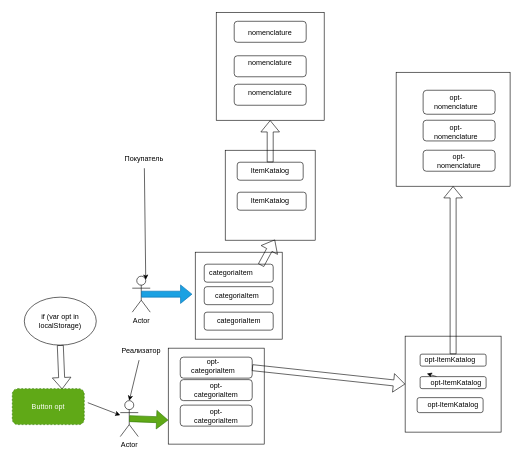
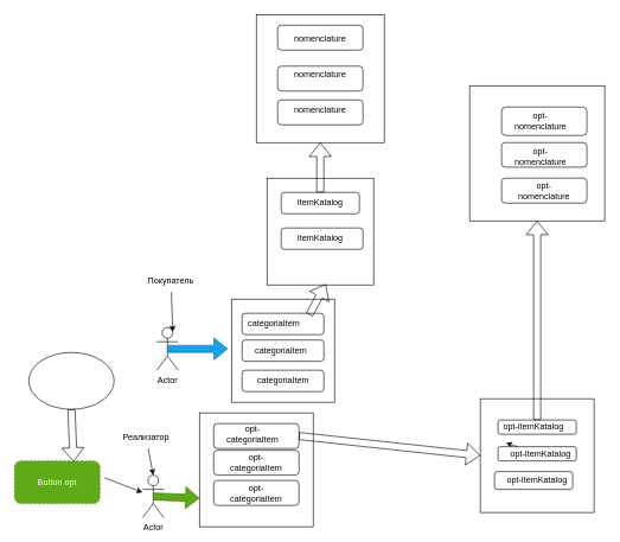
  <mxCell id="0" />
  <mxCell id="1" parent="0" />
  <mxCell id="2" value="Actor" style="shape=umlActor;verticalLabelPosition=bottom;verticalAlign=top;html=1;outlineConnect=0;" parent="1" vertex="1"><mxGeometry x="220" y="460" width="30" height="60" as="geometry" /></mxCell>
  <mxCell id="3" value="" style="whiteSpace=wrap;html=1;aspect=fixed;" parent="1" vertex="1"><mxGeometry x="360" y="20" width="180" height="180" as="geometry" /></mxCell>
  <mxCell id="4" value="Actor" style="shape=umlActor;verticalLabelPosition=bottom;verticalAlign=top;html=1;outlineConnect=0;" parent="1" vertex="1"><mxGeometry y="667.5" width="30" height="60" as="geometry" x="200" /></mxCell>
  <mxCell id="5" value="" style="whiteSpace=wrap;html=1;aspect=fixed;" parent="1" vertex="1"><mxGeometry x="660" y="120" width="190" height="190" as="geometry" /></mxCell>
  <mxCell id="6" value="" style="rounded=1;whiteSpace=wrap;html=1;" parent="1" vertex="1"><mxGeometry x="705" y="250" width="120" height="35" as="geometry" /></mxCell>
  <mxCell id="7" value="" style="rounded=1;whiteSpace=wrap;html=1;" parent="1" vertex="1"><mxGeometry x="705" y="200" width="120" height="34.5" as="geometry" /></mxCell>
  <mxCell id="8" value="" style="rounded=1;whiteSpace=wrap;html=1;" parent="1" vertex="1"><mxGeometry x="705" y="150" width="120" height="40" as="geometry" /></mxCell>
  <mxCell id="9" value="opt-nomenclature" style="text;html=1;strokeColor=none;fillColor=none;align=center;verticalAlign=middle;whiteSpace=wrap;rounded=0;" parent="1" vertex="1"><mxGeometry x="730" y="252.5" width="70" height="30" as="geometry" /></mxCell>
  <mxCell id="10" value="opt-nomenclature" style="text;html=1;strokeColor=none;fillColor=none;align=center;verticalAlign=middle;whiteSpace=wrap;rounded=0;" parent="1" vertex="1"><mxGeometry x="725" y="205" width="70" height="30" as="geometry" /></mxCell>
  <mxCell id="11" value="opt-nomenclature" style="text;html=1;strokeColor=none;fillColor=none;align=center;verticalAlign=middle;whiteSpace=wrap;rounded=0;" parent="1" vertex="1"><mxGeometry x="725" y="155" width="70" height="30" as="geometry" /></mxCell>
  <mxCell id="12" value="" style="rounded=1;whiteSpace=wrap;html=1;" parent="1" vertex="1"><mxGeometry x="390" y="140" width="120" height="35" as="geometry" /></mxCell>
  <mxCell id="13" value="" style="rounded=1;whiteSpace=wrap;html=1;" parent="1" vertex="1"><mxGeometry x="390" y="92.5" width="120" height="35" as="geometry" /></mxCell>
  <mxCell id="14" value="" style="rounded=1;whiteSpace=wrap;html=1;" parent="1" vertex="1"><mxGeometry x="390" y="35" width="120" height="35" as="geometry" /></mxCell>
  <mxCell id="15" value="nomenclature" style="text;html=1;strokeColor=none;fillColor=none;align=center;verticalAlign=middle;whiteSpace=wrap;rounded=0;" parent="1" vertex="1"><mxGeometry x="420" y="140" width="60" height="30" as="geometry" /></mxCell>
  <mxCell id="16" value="nomenclature" style="text;html=1;strokeColor=none;fillColor=none;align=center;verticalAlign=middle;whiteSpace=wrap;rounded=0;" parent="1" vertex="1"><mxGeometry x="420" y="90" width="60" height="30" as="geometry" /></mxCell>
  <mxCell id="17" value="nomenclature" style="text;html=1;strokeColor=none;fillColor=none;align=center;verticalAlign=middle;whiteSpace=wrap;rounded=0;" parent="1" vertex="1"><mxGeometry x="420" y="40" width="60" height="30" as="geometry" /></mxCell>
  <mxCell id="18" style="edgeStyle=none;html=1;entryX=0.5;entryY=0;entryDx=0;entryDy=0;entryPerimeter=0;" parent="1" source="19" target="4" edge="1"><mxGeometry relative="1" as="geometry"><mxPoint x="260" y="560" as="targetPoint" /></mxGeometry></mxCell>
- <mxCell id="19" value="Реализатор" style="text;html=1;strokeColor=none;fillColor=none;align=center;verticalAlign=middle;whiteSpace=wrap;rounded=0;" parent="1" vertex="1"><mxGeometry x="205" y="570" width="60" height="30" as="geometry" /></mxCell>
+ <mxCell id="19" value="Реализатор" style="text;html=1;strokeColor=none;fillColor=none;align=center;verticalAlign=middle;whiteSpace=wrap;rounded=0;" parent="1" vertex="1"><mxGeometry x="175" y="600" width="60" height="30" as="geometry" /></mxCell>
  <mxCell id="20" style="edgeStyle=none;html=1;entryX=0.75;entryY=0.1;entryDx=0;entryDy=0;entryPerimeter=0;" parent="1" source="21" target="2" edge="1"><mxGeometry relative="1" as="geometry" /></mxCell>
- <mxCell id="21" value="Покупатель" style="text;html=1;strokeColor=none;fillColor=none;align=center;verticalAlign=middle;whiteSpace=wrap;rounded=0;" parent="1" vertex="1"><mxGeometry x="210" y="250" width="60" height="30" as="geometry" /></mxCell>
+ <mxCell id="21" value="Покупатель" style="text;html=1;strokeColor=none;fillColor=none;align=center;verticalAlign=middle;whiteSpace=wrap;rounded=0;" parent="1" vertex="1"><mxGeometry x="210" y="380" width="60" height="30" as="geometry" /></mxCell>
  <mxCell id="22" value="" style="whiteSpace=wrap;html=1;aspect=fixed;" parent="1" vertex="1"><mxGeometry x="280" y="580" width="160" height="160" as="geometry" /></mxCell>
  <mxCell id="23" value="" style="rounded=1;whiteSpace=wrap;html=1;" parent="1" vertex="1"><mxGeometry x="300" y="595" width="120" height="35" as="geometry" /></mxCell>
  <mxCell id="24" style="edgeStyle=none;html=1;entryX=1;entryY=0.75;entryDx=0;entryDy=0;" parent="1" target="23" edge="1"><mxGeometry relative="1" as="geometry"><mxPoint x="420" y="621" as="sourcePoint" /></mxGeometry></mxCell>
  <mxCell id="25" value="" style="rounded=1;whiteSpace=wrap;html=1;" parent="1" vertex="1"><mxGeometry x="300" y="632.5" width="120" height="35" as="geometry" /></mxCell>
  <mxCell id="26" value="" style="rounded=1;whiteSpace=wrap;html=1;" parent="1" vertex="1"><mxGeometry x="300" y="675" width="120" height="35" as="geometry" /></mxCell>
  <mxCell id="27" value="" style="shape=flexArrow;endArrow=classic;html=1;entryX=0;entryY=0.75;entryDx=0;entryDy=0;exitX=0.5;exitY=0.5;exitDx=0;exitDy=0;exitPerimeter=0;fillColor=#60a917;strokeColor=#2D7600;" parent="1" source="4" target="22" edge="1"><mxGeometry width="50" height="50" relative="1" as="geometry"><mxPoint x="235" y="660" as="sourcePoint" /><mxPoint x="580" y="620" as="targetPoint" /></mxGeometry></mxCell>
  <mxCell id="28" value="opt-categoriaItem" style="text;html=1;strokeColor=none;fillColor=none;align=center;verticalAlign=middle;whiteSpace=wrap;rounded=0;" parent="1" vertex="1"><mxGeometry x="320" y="595" width="70" height="30" as="geometry" /></mxCell>
  <mxCell id="29" value="opt-categoriaItem" style="text;html=1;strokeColor=none;fillColor=none;align=center;verticalAlign=middle;whiteSpace=wrap;rounded=0;" parent="1" vertex="1"><mxGeometry x="325" y="635" width="70" height="30" as="geometry" /></mxCell>
  <mxCell id="30" value="opt-categoriaItem" style="text;html=1;strokeColor=none;fillColor=none;align=center;verticalAlign=middle;whiteSpace=wrap;rounded=0;" parent="1" vertex="1"><mxGeometry x="325" y="677.5" width="70" height="30" as="geometry" /></mxCell>
  <mxCell id="31" value="" style="whiteSpace=wrap;html=1;aspect=fixed;" parent="1" vertex="1"><mxGeometry x="675" y="560" width="160" height="160" as="geometry" /></mxCell>
  <mxCell id="32" value="" style="rounded=1;whiteSpace=wrap;html=1;" parent="1" vertex="1"><mxGeometry x="700" y="590" width="110" height="20" as="geometry" /></mxCell>
  <mxCell id="33" style="edgeStyle=none;html=1;exitX=0.25;exitY=0;exitDx=0;exitDy=0;" parent="1" source="34" target="37" edge="1"><mxGeometry relative="1" as="geometry" /></mxCell>
  <mxCell id="34" value="" style="rounded=1;whiteSpace=wrap;html=1;" parent="1" vertex="1"><mxGeometry x="700" y="627.5" width="110" height="20" as="geometry" /></mxCell>
  <mxCell id="35" value="" style="rounded=1;whiteSpace=wrap;html=1;" parent="1" vertex="1"><mxGeometry x="695" y="662.5" width="110" height="25" as="geometry" /></mxCell>
  <mxCell id="36" value="opt-ItemKatalog" style="text;html=1;strokeColor=none;fillColor=none;align=center;verticalAlign=middle;whiteSpace=wrap;rounded=0;" parent="1" vertex="1"><mxGeometry x="690" y="585" width="120" height="30" as="geometry" /></mxCell>
  <mxCell id="37" value="opt-ItemKatalog" style="text;html=1;strokeColor=none;fillColor=none;align=center;verticalAlign=middle;whiteSpace=wrap;rounded=0;" parent="1" vertex="1"><mxGeometry x="700" y="622.5" width="120" height="30" as="geometry" /></mxCell>
  <mxCell id="38" value="opt-ItemKatalog" style="text;html=1;strokeColor=none;fillColor=none;align=center;verticalAlign=middle;whiteSpace=wrap;rounded=0;" parent="1" vertex="1"><mxGeometry x="695" y="660" width="120" height="30" as="geometry" /></mxCell>
  <mxCell id="39" value="" style="shape=flexArrow;endArrow=classic;html=1;exitX=0.5;exitY=0;exitDx=0;exitDy=0;entryX=0.5;entryY=1;entryDx=0;entryDy=0;" parent="1" source="32" target="5" edge="1"><mxGeometry width="50" height="50" relative="1" as="geometry"><mxPoint x="707" y="623.943" as="sourcePoint" /><mxPoint x="580" y="320" as="targetPoint" /><Array as="points" /></mxGeometry></mxCell>
  <mxCell id="40" value="" style="shape=flexArrow;endArrow=classic;html=1;exitX=1;exitY=0.5;exitDx=0;exitDy=0;entryX=0;entryY=0.5;entryDx=0;entryDy=0;" parent="1" source="23" target="31" edge="1"><mxGeometry width="50" height="50" relative="1" as="geometry"><mxPoint x="530" y="460" as="sourcePoint" /><mxPoint x="520" y="618" as="targetPoint" /></mxGeometry></mxCell>
  <mxCell id="41" value="" style="whiteSpace=wrap;html=1;aspect=fixed;" parent="1" vertex="1"><mxGeometry x="375" y="250" width="150" height="150" as="geometry" /></mxCell>
  <mxCell id="42" value="" style="rounded=1;whiteSpace=wrap;html=1;" parent="1" vertex="1"><mxGeometry x="395" y="270" width="110" height="30" as="geometry" /></mxCell>
  <mxCell id="43" value="ItemKatalog" style="text;html=1;strokeColor=none;fillColor=none;align=center;verticalAlign=middle;whiteSpace=wrap;rounded=0;" parent="1" vertex="1"><mxGeometry x="415" y="270" width="70" height="30" as="geometry" /></mxCell>
  <mxCell id="44" value="" style="shape=flexArrow;endArrow=classic;html=1;entryX=0.5;entryY=1;entryDx=0;entryDy=0;exitX=0.5;exitY=0;exitDx=0;exitDy=0;" parent="1" source="43" target="3" edge="1"><mxGeometry width="50" height="50" relative="1" as="geometry"><mxPoint x="463" y="390" as="sourcePoint" /><mxPoint x="580" y="220" as="targetPoint" /></mxGeometry></mxCell>
  <mxCell id="45" value="" style="rounded=1;whiteSpace=wrap;html=1;" parent="1" vertex="1"><mxGeometry x="395" y="320" width="115" height="30" as="geometry" /></mxCell>
  <mxCell id="46" value="ItemKatalog" style="text;html=1;strokeColor=none;fillColor=none;align=center;verticalAlign=middle;whiteSpace=wrap;rounded=0;" parent="1" vertex="1"><mxGeometry x="415" y="320" width="70" height="30" as="geometry" /></mxCell>
  <mxCell id="47" value="" style="whiteSpace=wrap;html=1;aspect=fixed;" parent="1" vertex="1"><mxGeometry x="325" y="420" width="145" height="145" as="geometry" /></mxCell>
  <mxCell id="48" value="" style="rounded=1;whiteSpace=wrap;html=1;" parent="1" vertex="1"><mxGeometry x="340" y="440" width="115" height="30" as="geometry" /></mxCell>
  <mxCell id="49" value="categoriaItem" style="text;html=1;strokeColor=none;fillColor=none;align=center;verticalAlign=middle;whiteSpace=wrap;rounded=0;" parent="1" vertex="1"><mxGeometry x="350" y="440" width="70" height="30" as="geometry" /></mxCell>
  <mxCell id="50" value="" style="rounded=1;whiteSpace=wrap;html=1;" parent="1" vertex="1"><mxGeometry x="340" y="477.5" width="115" height="30" as="geometry" /></mxCell>
  <mxCell id="51" value="" style="rounded=1;whiteSpace=wrap;html=1;" parent="1" vertex="1"><mxGeometry x="340" y="520" width="115" height="30" as="geometry" /></mxCell>
  <mxCell id="52" value="categoriaItem" style="text;html=1;strokeColor=none;fillColor=none;align=center;verticalAlign=middle;whiteSpace=wrap;rounded=0;" parent="1" vertex="1"><mxGeometry x="362.5" y="520" width="70" height="30" as="geometry" /></mxCell>
  <mxCell id="53" value="categoriaItem" style="text;html=1;strokeColor=none;fillColor=none;align=center;verticalAlign=middle;whiteSpace=wrap;rounded=0;" parent="1" vertex="1"><mxGeometry x="360" y="477.5" width="70" height="30" as="geometry" /></mxCell>
  <mxCell id="54" value="" style="shape=flexArrow;endArrow=classic;html=1;exitX=0.5;exitY=0.5;exitDx=0;exitDy=0;exitPerimeter=0;fillColor=#1ba1e2;strokeColor=#006EAF;" parent="1" source="2" edge="1"><mxGeometry width="50" height="50" relative="1" as="geometry"><mxPoint x="410" y="480" as="sourcePoint" /><mxPoint x="320" y="490" as="targetPoint" /></mxGeometry></mxCell>
  <mxCell id="55" value="" style="shape=flexArrow;endArrow=classic;html=1;entryX=0.552;entryY=0.994;entryDx=0;entryDy=0;entryPerimeter=0;exitX=0.823;exitY=0.065;exitDx=0;exitDy=0;exitPerimeter=0;" parent="1" source="48" target="41" edge="1"><mxGeometry width="50" height="50" relative="1" as="geometry"><mxPoint x="410" y="480" as="sourcePoint" /><mxPoint x="460" y="430" as="targetPoint" /></mxGeometry></mxCell>
  <mxCell id="56" value="" style="ellipse;whiteSpace=wrap;html=1;" parent="1" vertex="1"><mxGeometry x="40" y="495" width="120" height="80" as="geometry" /></mxCell>
- <mxCell id="57" value="if (var opt in localStorage)" style="text;html=1;strokeColor=none;fillColor=none;align=center;verticalAlign=middle;whiteSpace=wrap;rounded=0;" parent="1" vertex="1"><mxGeometry x="70" y="520" width="60" height="30" as="geometry" /></mxCell>
  <mxCell id="58" value="" style="shape=flexArrow;endArrow=classic;html=1;exitX=0.5;exitY=1;exitDx=0;exitDy=0;entryX=0.692;entryY=0.017;entryDx=0;entryDy=0;entryPerimeter=0;" parent="1" source="56" target="59" edge="1"><mxGeometry width="50" height="50" relative="1" as="geometry"><mxPoint x="410" y="460" as="sourcePoint" /><mxPoint x="460" y="410" as="targetPoint" /></mxGeometry></mxCell>
  <mxCell id="59" value="Button opt" style="rounded=1;whiteSpace=wrap;html=1;fillColor=#60a917;fontColor=#ffffff;strokeColor=#2D7600;dashed=1;" parent="1" vertex="1"><mxGeometry x="20" y="647.5" width="120" height="60" as="geometry" /></mxCell>
  <mxCell id="60" value="" style="endArrow=classic;html=1;exitX=1.049;exitY=0.391;exitDx=0;exitDy=0;exitPerimeter=0;" parent="1" source="59" target="4" edge="1"><mxGeometry width="50" height="50" relative="1" as="geometry"><mxPoint x="380" y="460" as="sourcePoint" /><mxPoint x="430" y="410" as="targetPoint" /></mxGeometry></mxCell>
